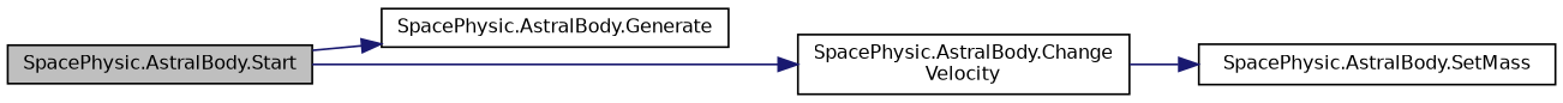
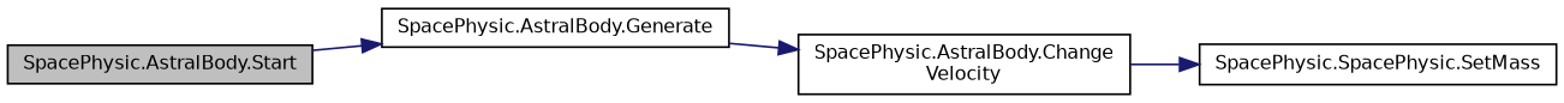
  digraph {
    rankdir=LR
    node [color=black fillcolor=white fontname=Helvetica fontsize=10 shape=record style=filled]
    edge [color=midnightblue fontname=Helvetica fontsize=10 labelfontname=Helvetica labelfontsize=10 style=solid]
    n1 [fillcolor=grey75 fontcolor=black height=0.2 label="SpacePhysic.AstralBody.Start" width=0.4]
    n2 [height=0.2 label="SpacePhysic.AstralBody.Generate" width=0.4]
    n3 [height=0.2 label="SpacePhysic.AstralBody.Change\lVelocity" width=0.4]
-   n4 [height=0.2 label="SpacePhysic.AstralBody.SetMass" width=0.4]
+   n4 [height=0.2 label="SpacePhysic.SpacePhysic.SetMass" width=0.4]
    n1 -> n2
-   n1 -> n3
+   n2 -> n3
    n3 -> n4
  }
